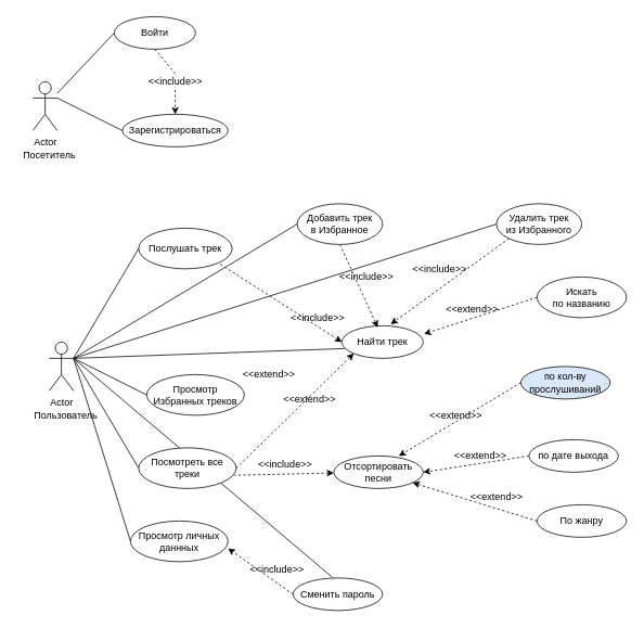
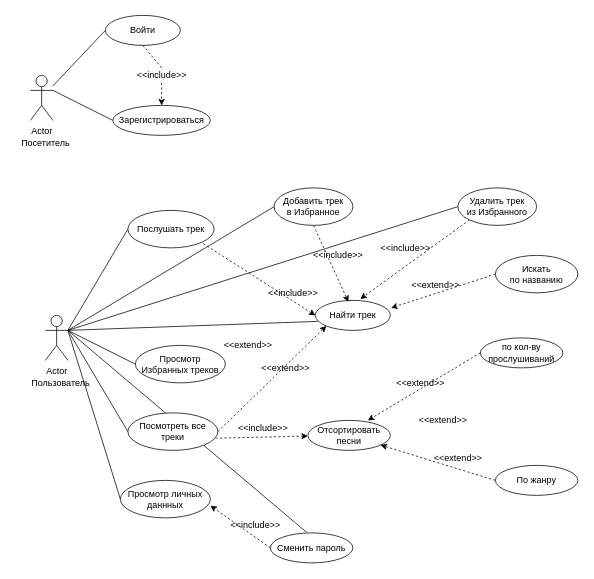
  <mxCell id="0" />
  <mxCell id="1" parent="0" />
  <mxCell id="2" style="rounded=0;orthogonalLoop=1;jettySize=auto;html=1;entryX=0;entryY=0.5;entryDx=0;entryDy=0;endArrow=none;endFill=0;" parent="1" source="4" target="6" edge="1"><mxGeometry relative="1" as="geometry" /></mxCell>
  <mxCell id="3" style="edgeStyle=none;rounded=0;orthogonalLoop=1;jettySize=auto;html=1;exitX=1;exitY=0.333;exitDx=0;exitDy=0;exitPerimeter=0;entryX=0;entryY=0.5;entryDx=0;entryDy=0;endArrow=none;endFill=0;" parent="1" source="4" target="7" edge="1"><mxGeometry relative="1" as="geometry" /></mxCell>
  <mxCell id="4" value="Actor" style="shape=umlActor;verticalLabelPosition=bottom;verticalAlign=top;html=1;outlineConnect=0;" parent="1" vertex="1"><mxGeometry x="40" y="100" width="30" height="60" as="geometry" /></mxCell>
  <mxCell id="5" style="edgeStyle=none;rounded=0;orthogonalLoop=1;jettySize=auto;html=1;exitX=0.5;exitY=1;exitDx=0;exitDy=0;entryX=0.5;entryY=0;entryDx=0;entryDy=0;dashed=1;endArrow=classic;endFill=1;startArrow=none;" parent="1" source="32" target="7" edge="1"><mxGeometry relative="1" as="geometry" /></mxCell>
  <mxCell id="6" value="Войти" style="ellipse;whiteSpace=wrap;html=1;" parent="1" vertex="1"><mxGeometry x="140" y="20" width="100" height="40" as="geometry" /></mxCell>
  <mxCell id="7" value="Зарегистрироваться" style="ellipse;whiteSpace=wrap;html=1;" parent="1" vertex="1"><mxGeometry x="150" y="140" width="130" height="40" as="geometry" /></mxCell>
  <mxCell id="8" style="edgeStyle=none;rounded=0;orthogonalLoop=1;jettySize=auto;html=1;exitX=1;exitY=0.333;exitDx=0;exitDy=0;exitPerimeter=0;entryX=0;entryY=0.5;entryDx=0;entryDy=0;endArrow=none;endFill=0;" parent="1" source="16" target="17" edge="1"><mxGeometry relative="1" as="geometry" /></mxCell>
  <mxCell id="9" style="edgeStyle=none;rounded=0;orthogonalLoop=1;jettySize=auto;html=1;exitX=1;exitY=0.333;exitDx=0;exitDy=0;exitPerimeter=0;entryX=0;entryY=0.5;entryDx=0;entryDy=0;endArrow=none;endFill=0;" parent="1" source="16" target="21" edge="1"><mxGeometry relative="1" as="geometry" /></mxCell>
  <mxCell id="10" style="edgeStyle=none;rounded=0;orthogonalLoop=1;jettySize=auto;html=1;exitX=1;exitY=0.333;exitDx=0;exitDy=0;exitPerimeter=0;entryX=0.03;entryY=0.7;entryDx=0;entryDy=0;endArrow=none;endFill=0;entryPerimeter=0;" parent="1" source="16" target="19" edge="1"><mxGeometry relative="1" as="geometry" /></mxCell>
  <mxCell id="11" style="edgeStyle=none;rounded=0;orthogonalLoop=1;jettySize=auto;html=1;exitX=1;exitY=0.333;exitDx=0;exitDy=0;exitPerimeter=0;entryX=0;entryY=0.5;entryDx=0;entryDy=0;endArrow=none;endFill=0;" parent="1" source="16" target="43" edge="1"><mxGeometry relative="1" as="geometry" /></mxCell>
  <mxCell id="12" style="edgeStyle=none;rounded=0;orthogonalLoop=1;jettySize=auto;html=1;exitX=1;exitY=0.333;exitDx=0;exitDy=0;exitPerimeter=0;entryX=0;entryY=0.5;entryDx=0;entryDy=0;endArrow=none;endFill=0;" parent="1" source="16" target="45" edge="1"><mxGeometry relative="1" as="geometry" /></mxCell>
  <mxCell id="13" style="edgeStyle=none;rounded=0;orthogonalLoop=1;jettySize=auto;html=1;exitX=1;exitY=0.333;exitDx=0;exitDy=0;exitPerimeter=0;entryX=0;entryY=0.5;entryDx=0;entryDy=0;endArrow=none;endFill=0;" parent="1" source="16" target="46" edge="1"><mxGeometry relative="1" as="geometry" /></mxCell>
  <mxCell id="14" style="edgeStyle=none;rounded=0;orthogonalLoop=1;jettySize=auto;html=1;exitX=1;exitY=0.333;exitDx=0;exitDy=0;exitPerimeter=0;entryX=0;entryY=0.5;entryDx=0;entryDy=0;endArrow=none;endFill=0;" parent="1" source="16" target="51" edge="1"><mxGeometry relative="1" as="geometry" /></mxCell>
  <mxCell id="15" style="edgeStyle=none;rounded=0;orthogonalLoop=1;jettySize=auto;html=1;exitX=1;exitY=0.333;exitDx=0;exitDy=0;exitPerimeter=0;entryX=0.436;entryY=-0.025;entryDx=0;entryDy=0;entryPerimeter=0;endArrow=none;endFill=0;" parent="1" source="16" target="48" edge="1"><mxGeometry relative="1" as="geometry" /></mxCell>
  <mxCell id="16" value="Actor" style="shape=umlActor;verticalLabelPosition=bottom;verticalAlign=top;html=1;outlineConnect=0;" parent="1" vertex="1"><mxGeometry x="60" y="420" width="30" height="60" as="geometry" /></mxCell>
  <mxCell id="17" value="Послушать трек" style="ellipse;whiteSpace=wrap;html=1;" parent="1" vertex="1"><mxGeometry x="170" y="280" width="115" height="50" as="geometry" /></mxCell>
  <mxCell id="18" style="edgeStyle=none;rounded=0;orthogonalLoop=1;jettySize=auto;html=1;exitX=0;exitY=0.5;exitDx=0;exitDy=0;entryX=1;entryY=1;entryDx=0;entryDy=0;dashed=1;endArrow=none;endFill=0;startArrow=classic;startFill=1;" parent="1" source="19" target="17" edge="1"><mxGeometry relative="1" as="geometry" /></mxCell>
  <mxCell id="19" value="Найти трек" style="ellipse;whiteSpace=wrap;html=1;" parent="1" vertex="1"><mxGeometry x="420" y="400" width="100" height="40" as="geometry" /></mxCell>
  <mxCell id="20" style="edgeStyle=none;rounded=0;orthogonalLoop=1;jettySize=auto;html=1;exitX=1;exitY=0.5;exitDx=0;exitDy=0;entryX=0;entryY=1;entryDx=0;entryDy=0;fontSize=11;endArrow=classic;endFill=1;dashed=1;" parent="1" source="21" target="19" edge="1"><mxGeometry relative="1" as="geometry" /></mxCell>
  <mxCell id="21" value="Посмотреть все треки" style="ellipse;whiteSpace=wrap;html=1;" parent="1" vertex="1"><mxGeometry x="170" y="550" width="120" height="50" as="geometry" /></mxCell>
  <mxCell id="22" style="edgeStyle=none;rounded=0;orthogonalLoop=1;jettySize=auto;html=1;entryX=0.982;entryY=0.675;entryDx=0;entryDy=0;entryPerimeter=0;dashed=1;endArrow=none;endFill=0;startArrow=classic;startFill=1;" parent="1" source="23" target="21" edge="1"><mxGeometry relative="1" as="geometry" /></mxCell>
  <mxCell id="23" value="Отсортировать&lt;br&gt;песни" style="ellipse;whiteSpace=wrap;html=1;" parent="1" vertex="1"><mxGeometry x="410" y="560" width="110" height="40" as="geometry" /></mxCell>
  <mxCell id="24" style="edgeStyle=none;rounded=0;orthogonalLoop=1;jettySize=auto;html=1;exitX=0;exitY=0.5;exitDx=0;exitDy=0;entryX=0.727;entryY=0;entryDx=0;entryDy=0;entryPerimeter=0;dashed=1;endArrow=classic;endFill=1;" parent="1" source="25" target="23" edge="1"><mxGeometry relative="1" as="geometry" /></mxCell>
- <mxCell id="25" value="по кол-ву&lt;br&gt;прослушиваний" style="ellipse;whiteSpace=wrap;html=1;fillColor=#dae8fc;" parent="1" vertex="1"><mxGeometry x="640" y="450" width="110" height="40" as="geometry" /></mxCell>
- <mxCell id="26" style="edgeStyle=none;rounded=0;orthogonalLoop=1;jettySize=auto;html=1;exitX=0;exitY=0.5;exitDx=0;exitDy=0;entryX=1;entryY=0.5;entryDx=0;entryDy=0;dashed=1;endArrow=classic;endFill=1;" parent="1" source="27" target="23" edge="1"><mxGeometry relative="1" as="geometry" /></mxCell>
- <mxCell id="27" value="по дате выхода" style="ellipse;whiteSpace=wrap;html=1;" parent="1" vertex="1"><mxGeometry x="650" y="540" width="110" height="40" as="geometry" /></mxCell>
+ <mxCell id="25" value="по кол-ву&lt;br&gt;прослушиваний" style="ellipse;whiteSpace=wrap;html=1;" parent="1" vertex="1"><mxGeometry x="640" y="450" width="110" height="40" as="geometry" /></mxCell>
  <mxCell id="28" style="edgeStyle=none;rounded=0;orthogonalLoop=1;jettySize=auto;html=1;exitX=0;exitY=0.5;exitDx=0;exitDy=0;dashed=1;endArrow=classic;endFill=1;" parent="1" source="29" target="23" edge="1"><mxGeometry relative="1" as="geometry" /></mxCell>
  <mxCell id="29" value="По жанру" style="ellipse;whiteSpace=wrap;html=1;" parent="1" vertex="1"><mxGeometry x="660" y="620" width="110" height="40" as="geometry" /></mxCell>
  <mxCell id="30" style="edgeStyle=none;rounded=0;orthogonalLoop=1;jettySize=auto;html=1;exitX=0;exitY=0.5;exitDx=0;exitDy=0;entryX=1.01;entryY=0.25;entryDx=0;entryDy=0;entryPerimeter=0;dashed=1;endArrow=classic;endFill=1;" parent="1" source="31" target="19" edge="1"><mxGeometry relative="1" as="geometry" /></mxCell>
  <mxCell id="31" value="Искать&lt;br&gt;по названию" style="ellipse;whiteSpace=wrap;html=1;" parent="1" vertex="1"><mxGeometry x="660" y="340" width="110" height="50" as="geometry" /></mxCell>
  <mxCell id="32" value="&amp;lt;&amp;lt;include&amp;gt;&amp;gt;" style="text;html=1;align=center;verticalAlign=middle;resizable=0;points=[];autosize=1;strokeColor=none;fillColor=none;" parent="1" vertex="1"><mxGeometry x="175" y="90" width="80" height="20" as="geometry" /></mxCell>
  <mxCell id="33" value="" style="edgeStyle=none;rounded=0;orthogonalLoop=1;jettySize=auto;html=1;exitX=0.5;exitY=1;exitDx=0;exitDy=0;entryX=0.5;entryY=0;entryDx=0;entryDy=0;dashed=1;endArrow=none;endFill=1;" parent="1" source="6" target="32" edge="1"><mxGeometry relative="1" as="geometry"><mxPoint x="200" y="60" as="sourcePoint" /><mxPoint x="200" y="140" as="targetPoint" /></mxGeometry></mxCell>
  <mxCell id="34" value="&amp;lt;&amp;lt;extend&amp;gt;&amp;gt;" style="text;html=1;align=center;verticalAlign=middle;resizable=0;points=[];autosize=1;strokeColor=none;fillColor=none;" parent="1" vertex="1"><mxGeometry x="520" y="500" width="80" height="20" as="geometry" /></mxCell>
  <mxCell id="35" value="&amp;lt;&amp;lt;extend&amp;gt;&amp;gt;" style="text;html=1;align=center;verticalAlign=middle;resizable=0;points=[];autosize=1;strokeColor=none;fillColor=none;" parent="1" vertex="1"><mxGeometry x="550" y="550" width="80" height="20" as="geometry" /></mxCell>
  <mxCell id="36" value="&amp;lt;&amp;lt;extend&amp;gt;&amp;gt;" style="text;html=1;align=center;verticalAlign=middle;resizable=0;points=[];autosize=1;strokeColor=none;fillColor=none;" parent="1" vertex="1"><mxGeometry x="570" y="600" width="80" height="20" as="geometry" /></mxCell>
  <mxCell id="37" value="&amp;lt;&amp;lt;extend&amp;gt;&amp;gt;" style="text;html=1;align=center;verticalAlign=middle;resizable=0;points=[];autosize=1;strokeColor=none;fillColor=none;" parent="1" vertex="1"><mxGeometry x="540" y="370" width="80" height="20" as="geometry" /></mxCell>
  <mxCell id="38" value="&amp;lt;&amp;lt;include&amp;gt;&amp;gt;" style="text;html=1;align=center;verticalAlign=middle;resizable=0;points=[];autosize=1;strokeColor=none;fillColor=none;" parent="1" vertex="1"><mxGeometry x="350" y="380" width="80" height="20" as="geometry" /></mxCell>
  <mxCell id="39" value="&amp;lt;&amp;lt;include&amp;gt;&amp;gt;" style="text;html=1;align=center;verticalAlign=middle;resizable=0;points=[];autosize=1;strokeColor=none;fillColor=none;" parent="1" vertex="1"><mxGeometry x="310" y="560" width="80" height="20" as="geometry" /></mxCell>
  <mxCell id="40" value="Посетитель" style="text;html=1;align=center;verticalAlign=middle;resizable=0;points=[];autosize=1;strokeColor=none;fillColor=none;" parent="1" vertex="1"><mxGeometry x="20" y="180" width="80" height="20" as="geometry" /></mxCell>
  <mxCell id="41" value="Пользователь" style="text;html=1;align=center;verticalAlign=middle;resizable=0;points=[];autosize=1;strokeColor=none;fillColor=none;" parent="1" vertex="1"><mxGeometry x="35" y="500" width="90" height="20" as="geometry" /></mxCell>
  <mxCell id="42" value="&amp;lt;&amp;lt;extend&amp;gt;&amp;gt;" style="text;html=1;align=center;verticalAlign=middle;resizable=0;points=[];autosize=1;strokeColor=none;fillColor=none;" parent="1" vertex="1"><mxGeometry x="340" y="480" width="80" height="20" as="geometry" /></mxCell>
  <mxCell id="43" value="Просмотр Избранных треков" style="ellipse;whiteSpace=wrap;html=1;" parent="1" vertex="1"><mxGeometry x="180" y="460" width="120" height="50" as="geometry" /></mxCell>
  <mxCell id="44" style="edgeStyle=none;rounded=0;orthogonalLoop=1;jettySize=auto;html=1;exitX=0.5;exitY=1;exitDx=0;exitDy=0;entryX=0.44;entryY=0.05;entryDx=0;entryDy=0;entryPerimeter=0;dashed=1;" parent="1" source="45" target="19" edge="1"><mxGeometry relative="1" as="geometry" /></mxCell>
  <mxCell id="45" value="&lt;div&gt;Добавить трек&lt;/div&gt;&lt;div&gt;в Избранное&lt;br&gt;&lt;/div&gt;" style="ellipse;whiteSpace=wrap;html=1;" parent="1" vertex="1"><mxGeometry x="365" y="250" width="105" height="50" as="geometry" /></mxCell>
  <mxCell id="46" value="&lt;div&gt;Просмотр личных&lt;/div&gt;&lt;div&gt;даннных&lt;br&gt;&lt;/div&gt;" style="ellipse;whiteSpace=wrap;html=1;" parent="1" vertex="1"><mxGeometry x="160" y="640" width="120" height="50" as="geometry" /></mxCell>
  <mxCell id="47" style="edgeStyle=none;rounded=0;orthogonalLoop=1;jettySize=auto;html=1;exitX=0;exitY=0.5;exitDx=0;exitDy=0;entryX=1;entryY=0.675;entryDx=0;entryDy=0;entryPerimeter=0;dashed=1;" parent="1" source="48" target="46" edge="1"><mxGeometry relative="1" as="geometry" /></mxCell>
  <mxCell id="48" value="Сменить пароль" style="ellipse;whiteSpace=wrap;html=1;" parent="1" vertex="1"><mxGeometry x="360" y="710" width="110" height="40" as="geometry" /></mxCell>
  <mxCell id="49" value="&amp;lt;&amp;lt;include&amp;gt;&amp;gt;" style="text;html=1;align=center;verticalAlign=middle;resizable=0;points=[];autosize=1;strokeColor=none;fillColor=none;" parent="1" vertex="1"><mxGeometry x="300" y="690" width="80" height="20" as="geometry" /></mxCell>
  <mxCell id="50" style="edgeStyle=none;rounded=0;orthogonalLoop=1;jettySize=auto;html=1;exitX=0;exitY=1;exitDx=0;exitDy=0;entryX=0.6;entryY=-0.05;entryDx=0;entryDy=0;entryPerimeter=0;endArrow=classic;endFill=1;dashed=1;" parent="1" source="51" target="19" edge="1"><mxGeometry relative="1" as="geometry" /></mxCell>
  <mxCell id="51" value="&lt;div&gt;Удалить трек&lt;/div&gt;&lt;div&gt;из Избранного&lt;br&gt;&lt;/div&gt;" style="ellipse;whiteSpace=wrap;html=1;" parent="1" vertex="1"><mxGeometry x="610" y="250" width="105" height="50" as="geometry" /></mxCell>
  <mxCell id="52" value="&amp;lt;&amp;lt;include&amp;gt;&amp;gt;" style="text;html=1;align=center;verticalAlign=middle;resizable=0;points=[];autosize=1;strokeColor=none;fillColor=none;" parent="1" vertex="1"><mxGeometry x="410" y="330" width="80" height="20" as="geometry" /></mxCell>
  <mxCell id="53" value="&amp;lt;&amp;lt;include&amp;gt;&amp;gt;" style="text;html=1;align=center;verticalAlign=middle;resizable=0;points=[];autosize=1;strokeColor=none;fillColor=none;" parent="1" vertex="1"><mxGeometry x="500" y="320" width="80" height="20" as="geometry" /></mxCell>
  <mxCell id="54" value="&amp;lt;&amp;lt;extend&amp;gt;&amp;gt;" style="text;html=1;align=center;verticalAlign=middle;resizable=0;points=[];autosize=1;strokeColor=none;fillColor=none;" parent="1" vertex="1"><mxGeometry x="290" y="450" width="80" height="20" as="geometry" /></mxCell>
